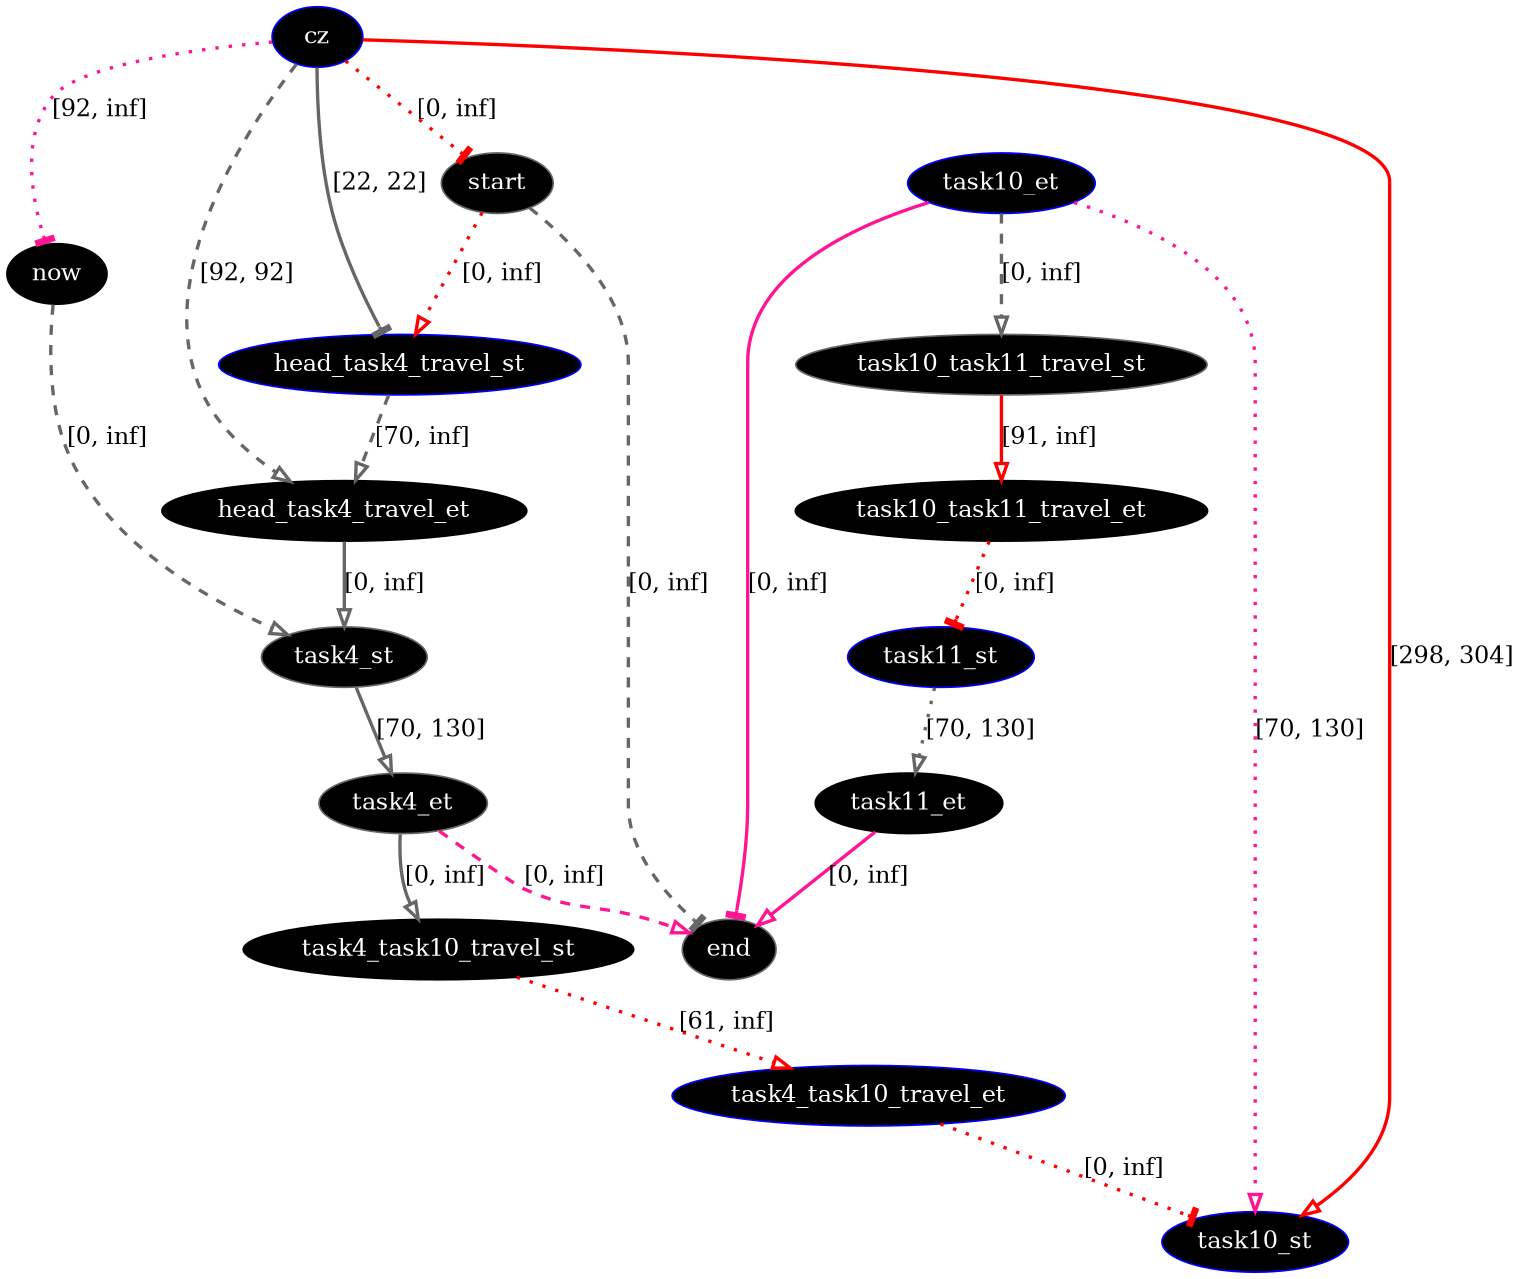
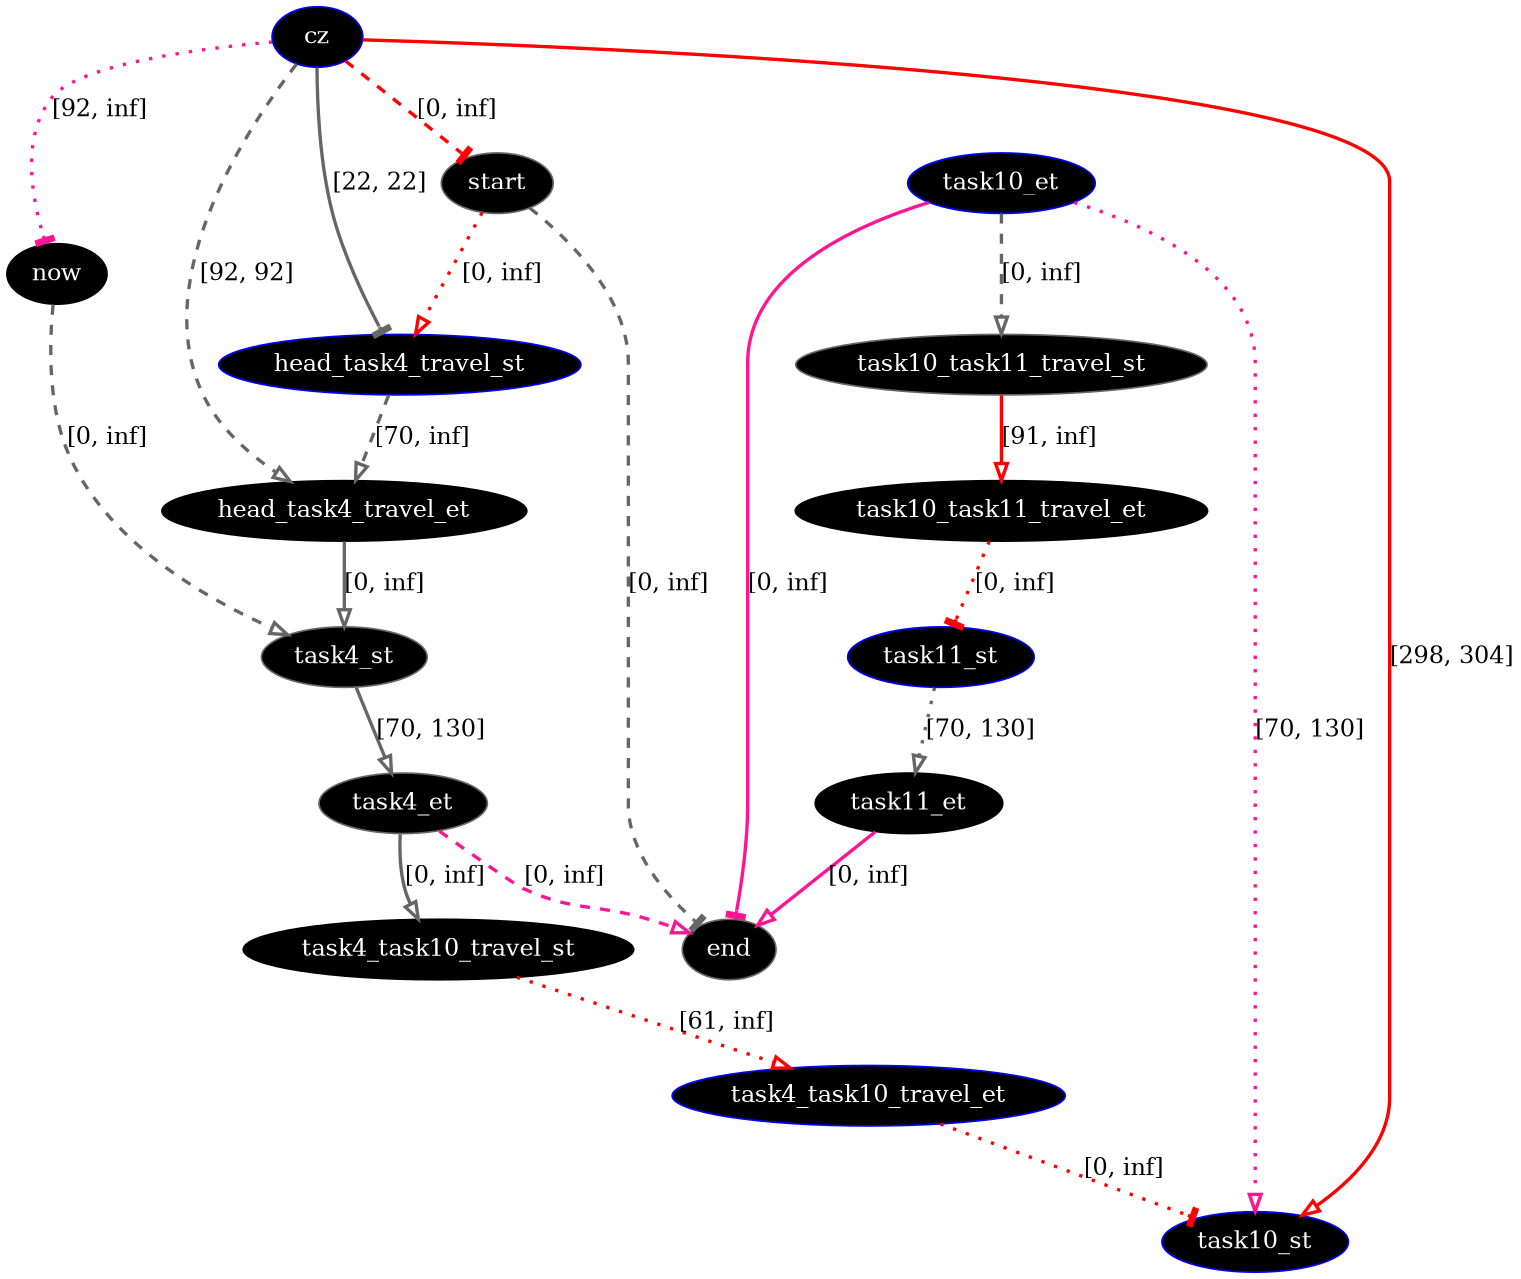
  digraph {
    node [color=blue fillcolor=black fontcolor=white style=filled]
    edge [arrowhead=onormal color=gray40 penwidth=2 style=dotted]
    n1 [label=cz]
    n2 [color=gray40 label=start]
    n3 [color=black label=now]
    n4 [label=head_task4_travel_st]
    n5 [color=black label=head_task4_travel_et]
    n6 [label=task10_st]
    n7 [color=gray40 label=end]
    n8 [color=gray40 label=task4_st]
    n9 [color=gray40 label=task4_et]
    n10 [color=black label=task4_task10_travel_st]
    n11 [label=task4_task10_travel_et]
    n12 [label=task10_et]
    n13 [color=gray40 label=task10_task11_travel_st]
    n14 [color=black label=task10_task11_travel_et]
    n15 [label=task11_st]
    n16 [color=black label=task11_et]
-   n1 -> n2 [arrowhead=tee color=red label="[0, inf]"]
+   n1 -> n2 [arrowhead=tee color=red label="[0, inf]" style=dashed]
    n1 -> n3 [arrowhead=tee color=deeppink label="[92, inf]"]
    n1 -> n4 [arrowhead=tee label="[22, 22]" style=bold]
    n1 -> n5 [label="[92, 92]" style=dashed]
    n1 -> n6 [color=red label="[298, 304]" style=bold]
    n2 -> n4 [color=red label="[0, inf]"]
    n2 -> n7 [arrowhead=tee label="[0, inf]" style=dashed]
    n3 -> n8 [label="[0, inf]" style=dashed]
    n4 -> n5 [label="[70, inf]" style=dashed]
    n5 -> n8 [label="[0, inf]" style=bold]
    n8 -> n9 [label="[70, 130]" style=bold]
    n9 -> n7 [color=deeppink label="[0, inf]" style=dashed]
    n9 -> n10 [label="[0, inf]" style=bold]
    n10 -> n11 [color=red label="[61, inf]"]
    n11 -> n6 [arrowhead=tee color=red label="[0, inf]"]
    n12 -> n6 [color=deeppink label="[70, 130]"]
    n12 -> n7 [arrowhead=tee color=deeppink label="[0, inf]" style=bold]
    n12 -> n13 [label="[0, inf]" style=dashed]
    n13 -> n14 [color=red label="[91, inf]" style=bold]
    n14 -> n15 [arrowhead=tee color=red label="[0, inf]"]
    n15 -> n16 [label="[70, 130]"]
    n16 -> n7 [color=deeppink label="[0, inf]" style=bold]
  }
